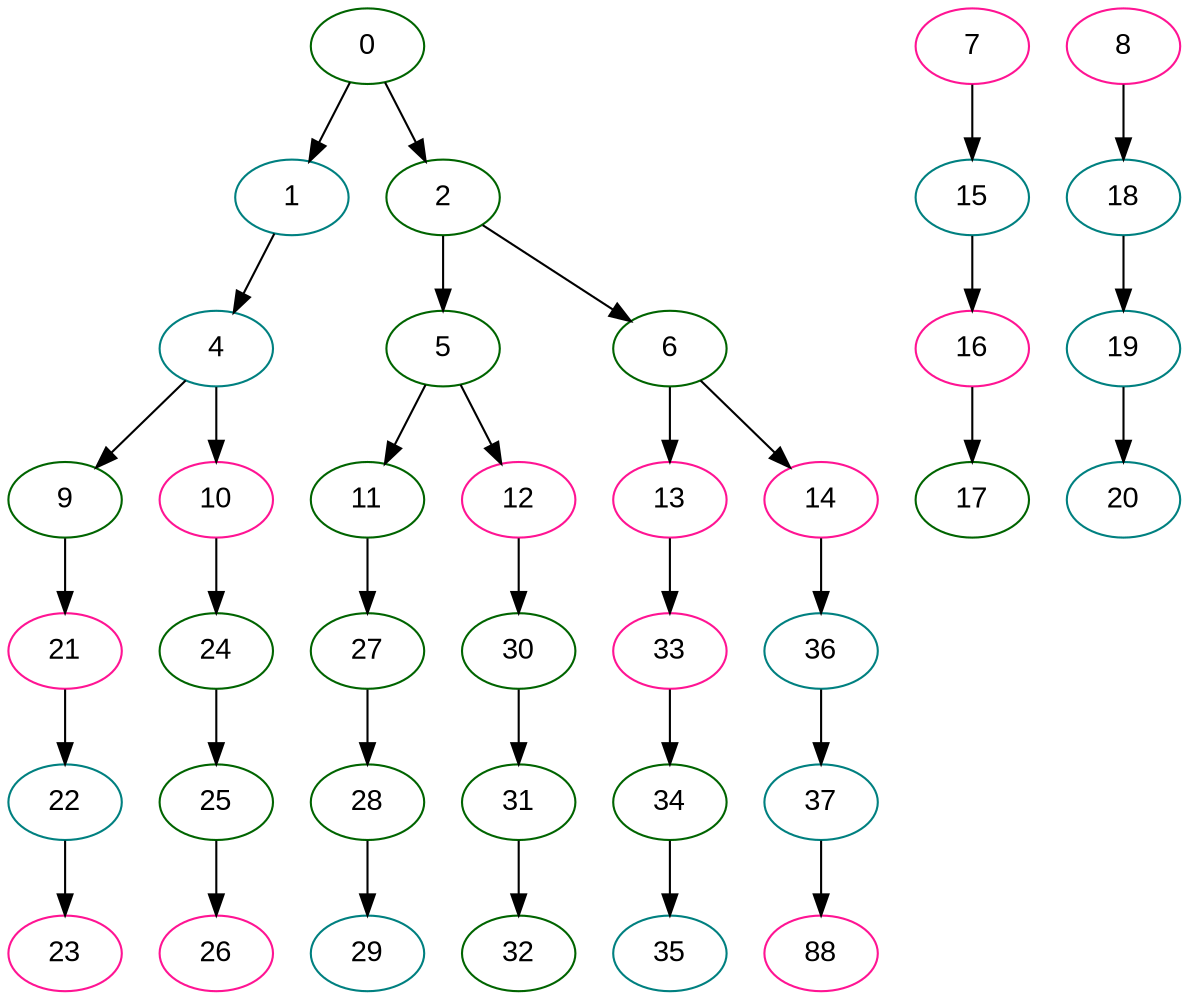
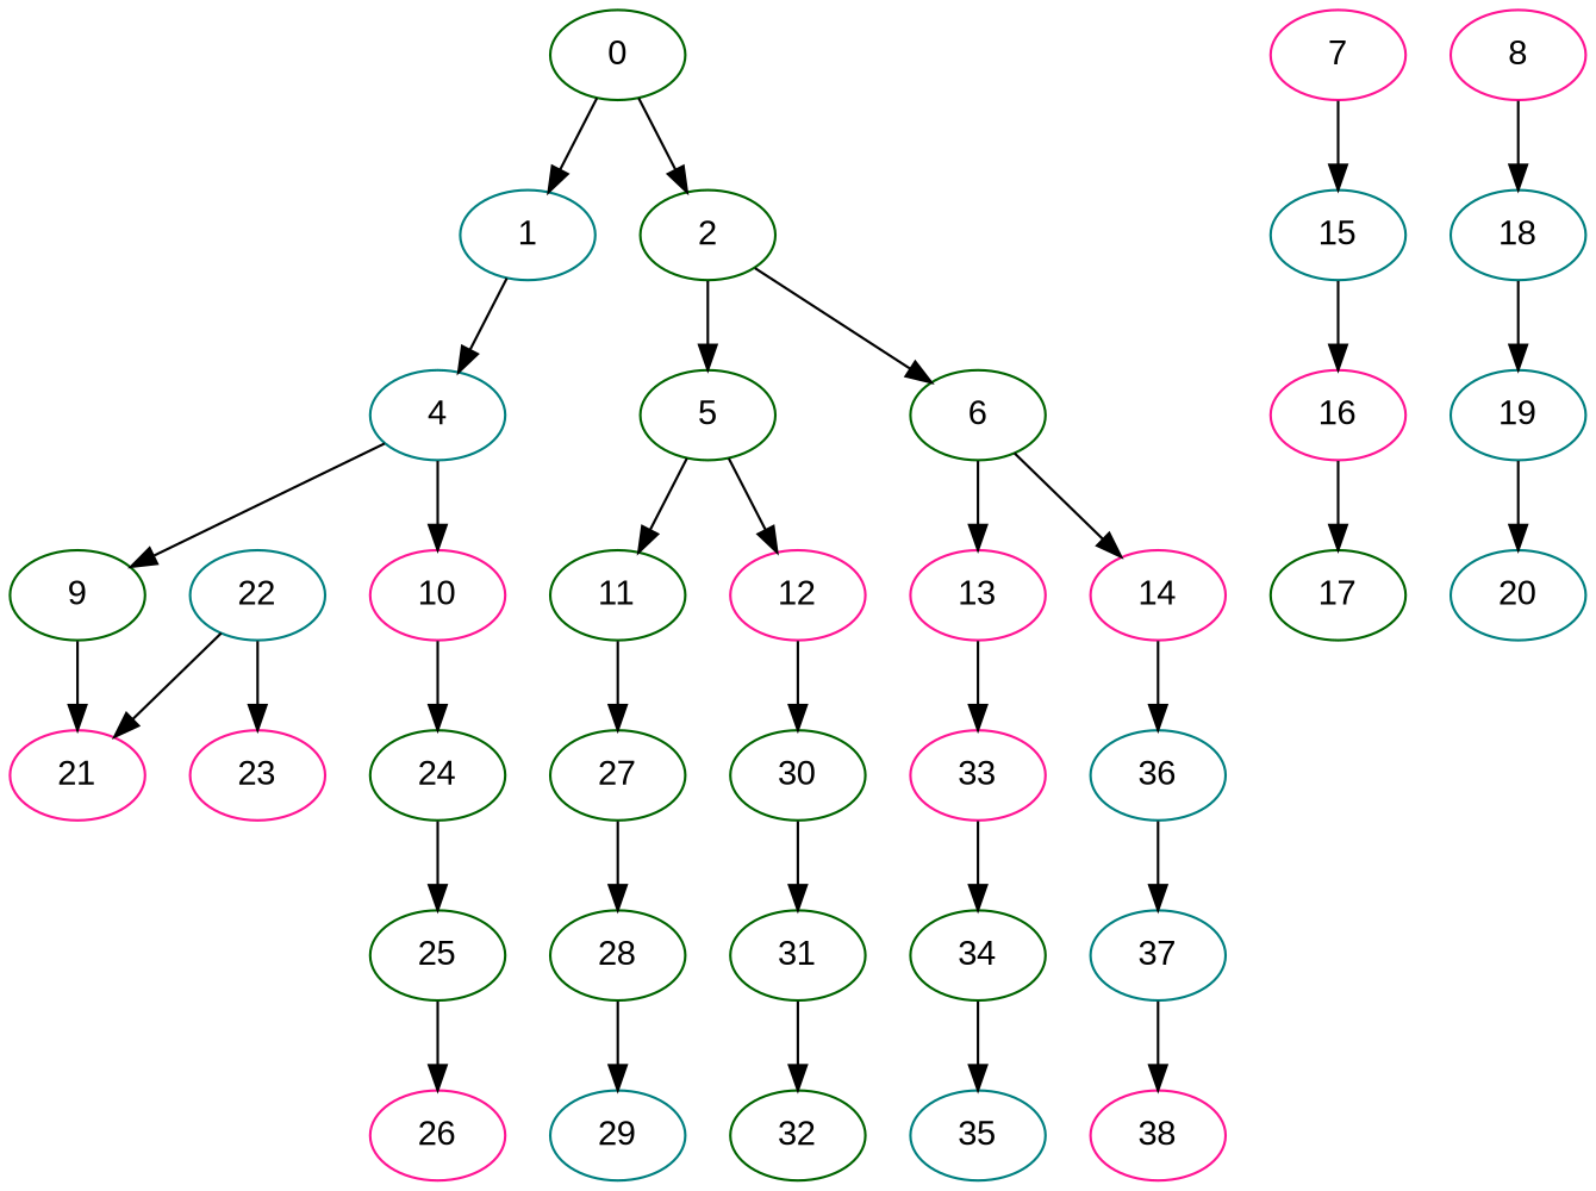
  strict digraph {
    fontname="Liberation Sans"
    node [color=darkgreen fontname="Liberation Sans"]
    edge [fontname="Liberation Sans"]
    1 [color=teal]
    0
    2
    4 [color=teal]
    5
    6
    9
    10 [color=deeppink]
    11
    12 [color=deeppink]
    13 [color=deeppink]
    14 [color=deeppink]
    7 [color=deeppink]
    15 [color=teal]
    8 [color=deeppink]
    18 [color=teal]
    21 [color=deeppink]
    24
    27
    30
    33 [color=deeppink]
    36 [color=teal]
    16 [color=deeppink]
    19 [color=teal]
    22 [color=teal]
    25
    28
    31
    34
    37 [color=teal]
    17
    20 [color=teal]
    23 [color=deeppink]
    26 [color=deeppink]
    29 [color=teal]
    32
    35 [color=teal]
-   38 [color=deeppink label=88]
+   38 [color=deeppink]
    1 -> 4
    0 -> 1
    0 -> 2
    2 -> 5
    2 -> 6
    4 -> 9
    4 -> 10
    5 -> 11
    5 -> 12
    6 -> 13
    6 -> 14
    9 -> 21
    10 -> 24
    11 -> 27
    12 -> 30
    13 -> 33
    14 -> 36
    7 -> 15
    15 -> 16
    8 -> 18
    18 -> 19
-   21 -> 22
+   22 -> 21
    24 -> 25
    27 -> 28
    30 -> 31
    33 -> 34
    36 -> 37
    16 -> 17
    19 -> 20
    22 -> 23
    25 -> 26
    28 -> 29
    31 -> 32
    34 -> 35
    37 -> 38
  }
